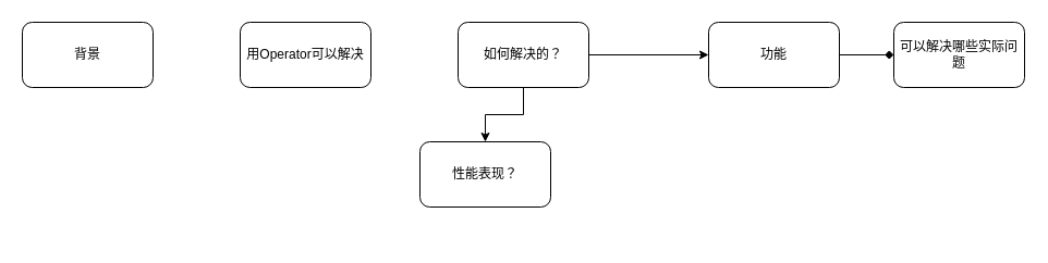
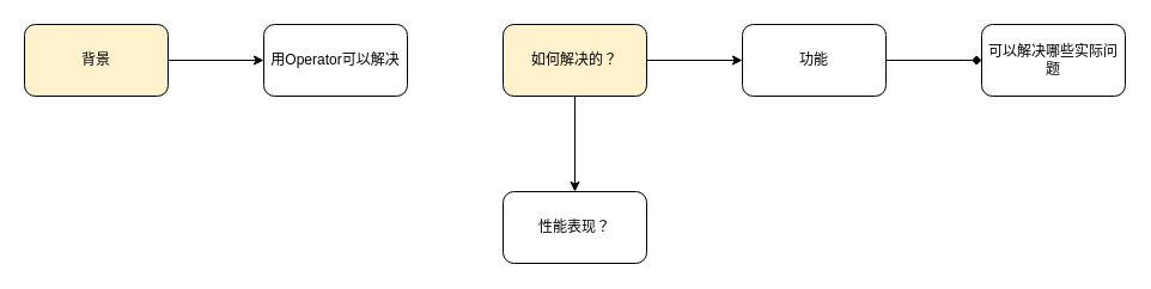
  <mxCell id="0" />
  <mxCell id="1" parent="0" />
- <mxCell id="3" value="背景" style="rounded=1;whiteSpace=wrap;html=1;" vertex="1" parent="1"><mxGeometry x="20" y="20" width="120" height="60" as="geometry" /></mxCell>
+ <mxCell id="2" value="" style="edgeStyle=orthogonalEdgeStyle;rounded=0;orthogonalLoop=1;jettySize=auto;html=1;" edge="1" parent="1" source="3" target="4"><mxGeometry relative="1" as="geometry" /></mxCell>
+ <mxCell id="3" value="背景" style="rounded=1;whiteSpace=wrap;html=1;fillColor=#fff2cc;" vertex="1" parent="1"><mxGeometry x="20" y="20" width="120" height="60" as="geometry" /></mxCell>
  <mxCell id="4" value="用Operator可以解决" style="rounded=1;whiteSpace=wrap;html=1;" vertex="1" parent="1"><mxGeometry x="220" y="20" width="120" height="60" as="geometry" /></mxCell>
  <mxCell id="5" value="" style="edgeStyle=orthogonalEdgeStyle;rounded=0;orthogonalLoop=1;jettySize=auto;html=1;" edge="1" parent="1" source="7" target="9"><mxGeometry relative="1" as="geometry" /></mxCell>
  <mxCell id="6" value="" style="edgeStyle=orthogonalEdgeStyle;rounded=0;orthogonalLoop=1;jettySize=auto;html=1;" edge="1" parent="1" source="7" target="10"><mxGeometry relative="1" as="geometry" /></mxCell>
- <mxCell id="7" value="如何解决的？" style="rounded=1;whiteSpace=wrap;html=1;" vertex="1" parent="1"><mxGeometry x="420" y="20" width="120" height="60" as="geometry" /></mxCell>
+ <mxCell id="7" value="如何解决的？" style="rounded=1;whiteSpace=wrap;html=1;fillColor=#fff2cc;" vertex="1" parent="1"><mxGeometry x="420" y="20" width="120" height="60" as="geometry" /></mxCell>
  <mxCell id="8" value="" style="edgeStyle=orthogonalEdgeStyle;rounded=0;orthogonalLoop=1;jettySize=auto;html=1;endArrow=diamond;" edge="1" parent="1" source="9" target="11"><mxGeometry relative="1" as="geometry" /></mxCell>
- <mxCell id="9" value="功能" style="whiteSpace=wrap;html=1;rounded=1;" vertex="1" parent="1"><mxGeometry x="650" y="20" width="120" height="60" as="geometry" /></mxCell>
- <mxCell id="10" value="性能表现？" style="whiteSpace=wrap;html=1;rounded=1;" vertex="1" parent="1"><mxGeometry x="385" y="130" width="120" height="60" as="geometry" /></mxCell>
+ <mxCell id="9" value="功能" style="whiteSpace=wrap;html=1;rounded=1;" vertex="1" parent="1"><mxGeometry x="620" y="20" width="120" height="60" as="geometry" /></mxCell>
+ <mxCell id="10" value="性能表现？" style="whiteSpace=wrap;html=1;rounded=1;" vertex="1" parent="1"><mxGeometry x="420" y="160" width="120" height="60" as="geometry" /></mxCell>
  <mxCell id="11" value="可以解决哪些实际问题" style="whiteSpace=wrap;html=1;rounded=1;" vertex="1" parent="1"><mxGeometry x="820" y="20" width="120" height="60" as="geometry" /></mxCell>
